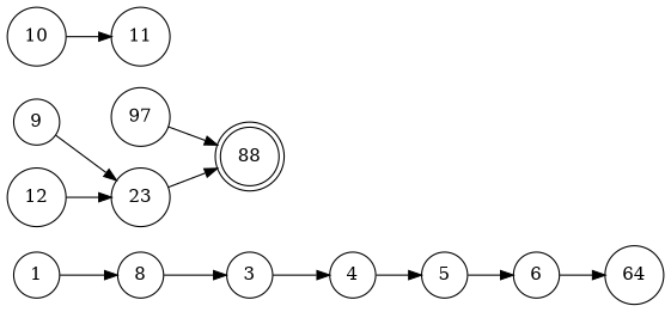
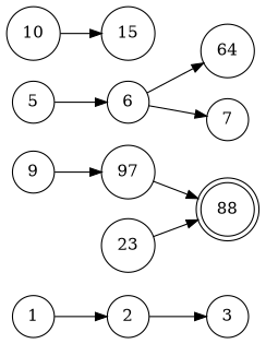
  digraph {
    rankdir=LR
    node [shape=circle]
    1
-   2 [label=8]
+   2
    3
    n4 [label=88 shape=doublecircle]
-   4
    5
    6
    n8 [label=64]
+   7
    n10 [label=97]
    n11 [label=23]
    9
    10
-   11
-   12
+   11 [label=15]
    1 -> 2
    2 -> 3
-   3 -> 4
-   4 -> 5
    5 -> 6
    6 -> n8
+   6 -> 7
    n10 -> n4
    n11 -> n4
-   9 -> n11
+   9 -> n10
    10 -> 11
-   12 -> n11
  }
